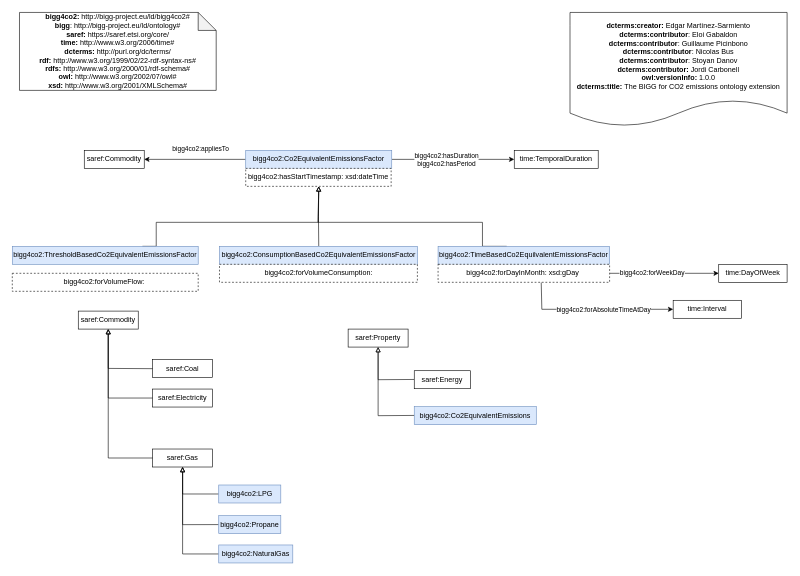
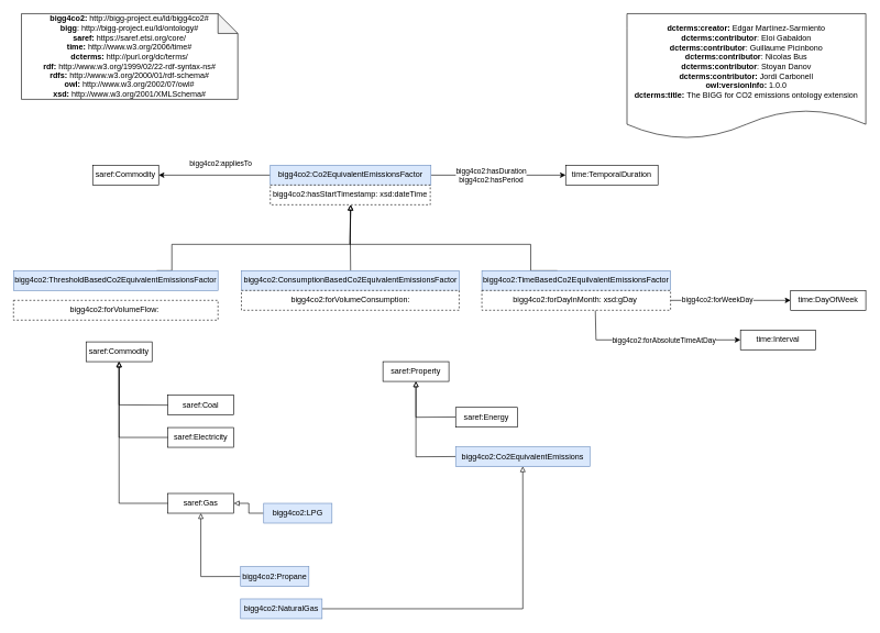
  <mxCell id="0" />
  <mxCell id="1" parent="0" />
  <mxCell id="2" value="saref:Commodity" style="rounded=0;whiteSpace=wrap;html=1;snapToPoint=1;points=[[0.1,0],[0.2,0],[0.3,0],[0.4,0],[0.5,0],[0.6,0],[0.7,0],[0.8,0],[0.9,0],[0,0.1],[0,0.3],[0,0.5],[0,0.7],[0,0.9],[0.1,1],[0.2,1],[0.3,1],[0.4,1],[0.5,1],[0.6,1],[0.7,1],[0.8,1],[0.9,1],[1,0.1],[1,0.3],[1,0.5],[1,0.7],[1,0.9]];fillColor=#FFFFFF;strokeColor=#000000;" parent="1" vertex="1"><mxGeometry x="140" y="250" width="100" height="30" as="geometry" /></mxCell>
  <mxCell id="3" style="rounded=0;orthogonalLoop=1;jettySize=auto;html=1;edgeStyle=orthogonalEdgeStyle;" parent="1" source="7" target="2" edge="1"><mxGeometry relative="1" as="geometry" /></mxCell>
  <mxCell id="4" value="bigg4co2:appliesTo" style="edgeLabel;html=1;align=center;verticalAlign=middle;resizable=0;points=[];" parent="3" connectable="0" vertex="1"><mxGeometry x="-0.097" y="-9" relative="1" as="geometry"><mxPoint y="-9" as="offset" /></mxGeometry></mxCell>
  <mxCell id="5" style="edgeStyle=orthogonalEdgeStyle;rounded=0;orthogonalLoop=1;jettySize=auto;html=1;" parent="1" source="7" target="9" edge="1"><mxGeometry relative="1" as="geometry" /></mxCell>
  <mxCell id="6" value="bigg4co2:hasDuration&lt;br&gt;bigg4co2:hasPeriod" style="edgeLabel;html=1;align=center;verticalAlign=middle;resizable=0;points=[];" parent="5" connectable="0" vertex="1"><mxGeometry x="-0.149" y="-2" relative="1" as="geometry"><mxPoint x="3" y="-2" as="offset" /></mxGeometry></mxCell>
  <mxCell id="7" value="bigg4co2:Co2EquivalentEmissionsFactor" style="rounded=0;whiteSpace=wrap;html=1;snapToPoint=1;points=[[0.1,0],[0.2,0],[0.3,0],[0.4,0],[0.5,0],[0.6,0],[0.7,0],[0.8,0],[0.9,0],[0,0.1],[0,0.3],[0,0.5],[0,0.7],[0,0.9],[0.1,1],[0.2,1],[0.3,1],[0.4,1],[0.5,1],[0.6,1],[0.7,1],[0.8,1],[0.9,1],[1,0.1],[1,0.3],[1,0.5],[1,0.7],[1,0.9]];fillColor=#dae8fc;strokeColor=#6c8ebf;" parent="1" vertex="1"><mxGeometry x="409.25" y="250" width="243.5" height="30" as="geometry" /></mxCell>
  <mxCell id="8" value="bigg4co2:hasStartTimestamp: xsd:dateTime" style="rounded=0;whiteSpace=wrap;html=1;snapToPoint=1;points=[[0.1,0],[0.2,0],[0.3,0],[0.4,0],[0.5,0],[0.6,0],[0.7,0],[0.8,0],[0.9,0],[0,0.1],[0,0.3],[0,0.5],[0,0.7],[0,0.9],[0.1,1],[0.2,1],[0.3,1],[0.4,1],[0.5,1],[0.6,1],[0.7,1],[0.8,1],[0.9,1],[1,0.1],[1,0.3],[1,0.5],[1,0.7],[1,0.9]];dashed=1;fillColor=#FFFFFF;" parent="1" vertex="1"><mxGeometry x="409.25" y="280" width="242.5" height="30" as="geometry" /></mxCell>
  <mxCell id="9" value="time:TemporalDuration" style="rounded=0;whiteSpace=wrap;html=1;snapToPoint=1;points=[[0.1,0],[0.2,0],[0.3,0],[0.4,0],[0.5,0],[0.6,0],[0.7,0],[0.8,0],[0.9,0],[0,0.1],[0,0.3],[0,0.5],[0,0.7],[0,0.9],[0.1,1],[0.2,1],[0.3,1],[0.4,1],[0.5,1],[0.6,1],[0.7,1],[0.8,1],[0.9,1],[1,0.1],[1,0.3],[1,0.5],[1,0.7],[1,0.9]];" parent="1" vertex="1"><mxGeometry x="857" y="250" width="140" height="30" as="geometry" /></mxCell>
  <mxCell id="10" style="edgeStyle=orthogonalEdgeStyle;rounded=0;orthogonalLoop=1;jettySize=auto;html=1;endArrow=block;endFill=0;" parent="1" source="11" target="8" edge="1"><mxGeometry relative="1" as="geometry"><Array as="points" /></mxGeometry></mxCell>
  <mxCell id="11" value="bigg4co2:ConsumptionBasedCo2EquivalentEmissionsFactor" style="rounded=0;whiteSpace=wrap;html=1;snapToPoint=1;points=[[0.1,0],[0.2,0],[0.3,0],[0.4,0],[0.5,0],[0.6,0],[0.7,0],[0.8,0],[0.9,0],[0,0.1],[0,0.3],[0,0.5],[0,0.7],[0,0.9],[0.1,1],[0.2,1],[0.3,1],[0.4,1],[0.5,1],[0.6,1],[0.7,1],[0.8,1],[0.9,1],[1,0.1],[1,0.3],[1,0.5],[1,0.7],[1,0.9]];fillColor=#dae8fc;strokeColor=#6c8ebf;" parent="1" vertex="1"><mxGeometry x="365.5" y="410" width="330" height="30" as="geometry" /></mxCell>
  <mxCell id="12" value="bigg4co2:forVolumeConsumption:" style="rounded=0;whiteSpace=wrap;html=1;snapToPoint=1;points=[[0.1,0],[0.2,0],[0.3,0],[0.4,0],[0.5,0],[0.6,0],[0.7,0],[0.8,0],[0.9,0],[0,0.1],[0,0.3],[0,0.5],[0,0.7],[0,0.9],[0.1,1],[0.2,1],[0.3,1],[0.4,1],[0.5,1],[0.6,1],[0.7,1],[0.8,1],[0.9,1],[1,0.1],[1,0.3],[1,0.5],[1,0.7],[1,0.9]];dashed=1;fillColor=#FFFFFF;" parent="1" vertex="1"><mxGeometry x="365.5" y="440" width="330" height="30" as="geometry" /></mxCell>
  <mxCell id="13" style="edgeStyle=orthogonalEdgeStyle;rounded=0;orthogonalLoop=1;jettySize=auto;html=1;endArrow=block;endFill=0;exitX=0.4;exitY=0;exitDx=0;exitDy=0;" parent="1" source="16" target="8" edge="1"><mxGeometry relative="1" as="geometry"><Array as="points"><mxPoint x="804" y="410" /><mxPoint x="804" y="370" /><mxPoint x="530" y="370" /></Array></mxGeometry></mxCell>
  <mxCell id="14" value="" style="edgeStyle=orthogonalEdgeStyle;rounded=0;orthogonalLoop=1;jettySize=auto;html=1;" parent="1" source="19" target="23" edge="1"><mxGeometry relative="1" as="geometry" /></mxCell>
  <mxCell id="15" value="bigg4co2:forWeekDay" style="edgeLabel;html=1;align=center;verticalAlign=middle;resizable=0;points=[];" parent="14" connectable="0" vertex="1"><mxGeometry x="-0.235" y="1" relative="1" as="geometry"><mxPoint as="offset" /></mxGeometry></mxCell>
  <mxCell id="16" value="bigg4co2:TimeBasedCo2EquilvalentEmissionsFactor" style="rounded=0;whiteSpace=wrap;html=1;snapToPoint=1;points=[[0.1,0],[0.2,0],[0.3,0],[0.4,0],[0.5,0],[0.6,0],[0.7,0],[0.8,0],[0.9,0],[0,0.1],[0,0.3],[0,0.5],[0,0.7],[0,0.9],[0.1,1],[0.2,1],[0.3,1],[0.4,1],[0.5,1],[0.6,1],[0.7,1],[0.8,1],[0.9,1],[1,0.1],[1,0.3],[1,0.5],[1,0.7],[1,0.9]];fillColor=#dae8fc;strokeColor=#6c8ebf;" parent="1" vertex="1"><mxGeometry x="730" y="410" width="286" height="30" as="geometry" /></mxCell>
  <mxCell id="17" value="" style="edgeStyle=orthogonalEdgeStyle;rounded=0;orthogonalLoop=1;jettySize=auto;html=1;" parent="1" source="19" target="24" edge="1"><mxGeometry relative="1" as="geometry"><mxPoint x="945.474" y="549.684" as="targetPoint" /><Array as="points"><mxPoint x="903" y="515" /></Array></mxGeometry></mxCell>
  <mxCell id="18" value="bigg4co2:forAbsoluteTimeAtDay" style="edgeLabel;html=1;align=center;verticalAlign=middle;resizable=0;points=[];" parent="17" connectable="0" vertex="1"><mxGeometry x="0.578" y="2" relative="1" as="geometry"><mxPoint x="-60" y="2" as="offset" /></mxGeometry></mxCell>
  <mxCell id="19" value="bigg4co2:forDayInMonth: xsd:gDay&amp;nbsp;" style="rounded=0;whiteSpace=wrap;html=1;snapToPoint=1;points=[[0.1,0],[0.2,0],[0.3,0],[0.4,0],[0.5,0],[0.6,0],[0.7,0],[0.8,0],[0.9,0],[0,0.1],[0,0.3],[0,0.5],[0,0.7],[0,0.9],[0.1,1],[0.2,1],[0.3,1],[0.4,1],[0.5,1],[0.6,1],[0.7,1],[0.8,1],[0.9,1],[1,0.1],[1,0.3],[1,0.5],[1,0.7],[1,0.9]];dashed=1;fillColor=#FFFFFF;" parent="1" vertex="1"><mxGeometry x="730" y="440" width="286" height="30" as="geometry" /></mxCell>
  <mxCell id="20" style="edgeStyle=orthogonalEdgeStyle;rounded=0;orthogonalLoop=1;jettySize=auto;html=1;endArrow=block;endFill=0;exitX=0.7;exitY=0;exitDx=0;exitDy=0;" parent="1" source="21" target="8" edge="1"><mxGeometry relative="1" as="geometry"><Array as="points"><mxPoint x="260" y="410" /><mxPoint x="260" y="370" /><mxPoint x="530" y="370" /></Array></mxGeometry></mxCell>
  <mxCell id="21" value="bigg4co2:ThresholdBasedCo2EquivalentEmissionsFactor" style="rounded=0;whiteSpace=wrap;html=1;snapToPoint=1;points=[[0.1,0],[0.2,0],[0.3,0],[0.4,0],[0.5,0],[0.6,0],[0.7,0],[0.8,0],[0.9,0],[0,0.1],[0,0.3],[0,0.5],[0,0.7],[0,0.9],[0.1,1],[0.2,1],[0.3,1],[0.4,1],[0.5,1],[0.6,1],[0.7,1],[0.8,1],[0.9,1],[1,0.1],[1,0.3],[1,0.5],[1,0.7],[1,0.9]];fillColor=#dae8fc;strokeColor=#6c8ebf;" parent="1" vertex="1"><mxGeometry x="20" y="410" width="310" height="30" as="geometry" /></mxCell>
  <mxCell id="22" value="bigg4co2:forVolumeFlow:&amp;nbsp;" style="rounded=0;whiteSpace=wrap;html=1;snapToPoint=1;points=[[0.1,0],[0.2,0],[0.3,0],[0.4,0],[0.5,0],[0.6,0],[0.7,0],[0.8,0],[0.9,0],[0,0.1],[0,0.3],[0,0.5],[0,0.7],[0,0.9],[0.1,1],[0.2,1],[0.3,1],[0.4,1],[0.5,1],[0.6,1],[0.7,1],[0.8,1],[0.9,1],[1,0.1],[1,0.3],[1,0.5],[1,0.7],[1,0.9]];dashed=1;fillColor=#FFFFFF;" parent="1" vertex="1"><mxGeometry x="20" y="455" width="310" height="30" as="geometry" /></mxCell>
  <mxCell id="23" value="time:DayOfWeek" style="rounded=0;whiteSpace=wrap;html=1;snapToPoint=1;points=[[0.1,0],[0.2,0],[0.3,0],[0.4,0],[0.5,0],[0.6,0],[0.7,0],[0.8,0],[0.9,0],[0,0.1],[0,0.3],[0,0.5],[0,0.7],[0,0.9],[0.1,1],[0.2,1],[0.3,1],[0.4,1],[0.5,1],[0.6,1],[0.7,1],[0.8,1],[0.9,1],[1,0.1],[1,0.3],[1,0.5],[1,0.7],[1,0.9]];" parent="1" vertex="1"><mxGeometry x="1197.98" y="440" width="114" height="30" as="geometry" /></mxCell>
  <mxCell id="24" value="time:Interval" style="rounded=0;whiteSpace=wrap;html=1;snapToPoint=1;points=[[0.1,0],[0.2,0],[0.3,0],[0.4,0],[0.5,0],[0.6,0],[0.7,0],[0.8,0],[0.9,0],[0,0.1],[0,0.3],[0,0.5],[0,0.7],[0,0.9],[0.1,1],[0.2,1],[0.3,1],[0.4,1],[0.5,1],[0.6,1],[0.7,1],[0.8,1],[0.9,1],[1,0.1],[1,0.3],[1,0.5],[1,0.7],[1,0.9]];" parent="1" vertex="1"><mxGeometry x="1122" y="500" width="114" height="30" as="geometry" /></mxCell>
  <mxCell id="25" value="&lt;div&gt;&lt;/div&gt;&lt;b&gt;bigg4co2:&amp;nbsp;&lt;/b&gt;http://bigg-project.eu/ld/bigg4co2#&lt;div&gt;&lt;b&gt;bigg&lt;/b&gt;: http://bigg-project.eu/ld/ontology#&lt;/div&gt;&lt;div&gt;&lt;/div&gt;&lt;b&gt;saref:&lt;/b&gt;&amp;nbsp;https://saref.etsi.org/core/&lt;br&gt;&lt;span style=&quot;border-color: var(--border-color);&quot;&gt;&lt;b style=&quot;border-color: var(--border-color);&quot;&gt;time:&amp;nbsp;&lt;/b&gt;http://www.w3.org/2006/time#&lt;br&gt;&lt;b&gt;dcterms:&lt;/b&gt;&amp;nbsp;http://purl.org/dc/terms/&lt;br&gt;&lt;div&gt;&lt;div&gt;&lt;b&gt;rdf:&amp;nbsp;&lt;/b&gt;http://www.w3.org/1999/02/22-rdf-syntax-ns#&lt;/div&gt;&lt;/div&gt;&lt;div&gt;&lt;div&gt;&lt;b&gt;rdfs:&amp;nbsp;&lt;/b&gt;http://www.w3.org/2000/01/rdf-schema#&lt;/div&gt;&lt;/div&gt;&lt;div&gt;&lt;div&gt;&lt;b&gt;owl:&lt;/b&gt;&amp;nbsp;http://www.w3.org/2002/07/owl#&lt;/div&gt;&lt;/div&gt;&lt;div&gt;&lt;b&gt;xsd:&amp;nbsp;&lt;/b&gt;http://www.w3.org/2001/XMLSchema#&lt;/div&gt;&lt;/span&gt;" style="shape=note;whiteSpace=wrap;html=1;backgroundOutline=1;darkOpacity=0.05;fillColor=#FFFFFF;" parent="1" vertex="1"><mxGeometry x="32" y="20" width="328" height="130" as="geometry" /></mxCell>
  <mxCell id="26" value="&lt;div&gt;&lt;b&gt;dcterms:creator:&lt;/b&gt;&amp;nbsp;Edgar Martínez-Sarmiento&lt;/div&gt;&lt;div&gt;&lt;div style=&quot;&quot;&gt;&lt;b&gt;dc&lt;/b&gt;&lt;b&gt;terms&lt;/b&gt;&lt;b&gt;:contributor&lt;/b&gt;:&amp;nbsp;Eloi Gabaldon&lt;/div&gt;&lt;div style=&quot;&quot;&gt;&lt;b&gt;dc&lt;/b&gt;&lt;b&gt;terms&lt;/b&gt;&lt;b&gt;:contributor&lt;/b&gt;:&amp;nbsp;Guillaume Picinbono&lt;/div&gt;&lt;div style=&quot;&quot;&gt;&lt;b&gt;dc&lt;/b&gt;&lt;b&gt;terms&lt;/b&gt;&lt;b&gt;:contributor&lt;/b&gt;:&amp;nbsp;Nicolas Bus&lt;/div&gt;&lt;div style=&quot;&quot;&gt;&lt;b&gt;dc&lt;/b&gt;&lt;b&gt;terms&lt;/b&gt;&lt;b&gt;:contributor&lt;/b&gt;:&amp;nbsp;Stoyan Danov&lt;/div&gt;&lt;div style=&quot;&quot;&gt;&lt;b&gt;dc&lt;/b&gt;&lt;b&gt;terms&lt;/b&gt;&lt;b&gt;:contributor: &lt;/b&gt;Jordi Carbonell&lt;/div&gt;&lt;/div&gt;&lt;div&gt;&lt;b&gt;owl:versionInfo:&lt;/b&gt;&amp;nbsp;1.0.0&lt;/div&gt;&lt;div&gt;&lt;b&gt;dcterms:title:&lt;/b&gt;&amp;nbsp;The BIGG for CO2 emissions ontology extension&lt;/div&gt;" style="shape=document;whiteSpace=wrap;html=1;boundedLbl=1;labelBackgroundColor=#ffffff;strokeColor=#000000;fontSize=12;fontColor=#000000;size=0.233;fillColor=#FFFFFF;align=center;" parent="1" vertex="1"><mxGeometry x="950" y="20" width="361.98" height="190" as="geometry" /></mxCell>
  <mxCell id="27" style="edgeStyle=orthogonalEdgeStyle;rounded=0;orthogonalLoop=1;jettySize=auto;html=1;endArrow=block;endFill=0;" parent="1" source="29" target="28" edge="1"><mxGeometry relative="1" as="geometry"><mxPoint x="448.25" y="638.57" as="sourcePoint" /><mxPoint x="442.25" y="578" as="targetPoint" /></mxGeometry></mxCell>
  <mxCell id="28" value="saref:Property" style="rounded=0;whiteSpace=wrap;html=1;snapToPoint=1;points=[[0.1,0],[0.2,0],[0.3,0],[0.4,0],[0.5,0],[0.6,0],[0.7,0],[0.8,0],[0.9,0],[0,0.1],[0,0.3],[0,0.5],[0,0.7],[0,0.9],[0.1,1],[0.2,1],[0.3,1],[0.4,1],[0.5,1],[0.6,1],[0.7,1],[0.8,1],[0.9,1],[1,0.1],[1,0.3],[1,0.5],[1,0.7],[1,0.9]];" parent="1" vertex="1"><mxGeometry x="580" y="548" width="100" height="30" as="geometry" /></mxCell>
  <mxCell id="29" value="saref:Energy" style="rounded=0;whiteSpace=wrap;html=1;snapToPoint=1;points=[[0.1,0],[0.2,0],[0.3,0],[0.4,0],[0.5,0],[0.6,0],[0.7,0],[0.8,0],[0.9,0],[0,0.1],[0,0.3],[0,0.5],[0,0.7],[0,0.9],[0.1,1],[0.2,1],[0.3,1],[0.4,1],[0.5,1],[0.6,1],[0.7,1],[0.8,1],[0.9,1],[1,0.1],[1,0.3],[1,0.5],[1,0.7],[1,0.9]];fillColor=#FFFFFF;strokeColor=#000000;" parent="1" vertex="1"><mxGeometry x="690.25" y="617.43" width="94" height="30" as="geometry" /></mxCell>
  <mxCell id="30" value="saref:Electricity" style="rounded=0;whiteSpace=wrap;html=1;snapToPoint=1;points=[[0.1,0],[0.2,0],[0.3,0],[0.4,0],[0.5,0],[0.6,0],[0.7,0],[0.8,0],[0.9,0],[0,0.1],[0,0.3],[0,0.5],[0,0.7],[0,0.9],[0.1,1],[0.2,1],[0.3,1],[0.4,1],[0.5,1],[0.6,1],[0.7,1],[0.8,1],[0.9,1],[1,0.1],[1,0.3],[1,0.5],[1,0.7],[1,0.9]];" parent="1" vertex="1"><mxGeometry x="254" y="648" width="100" height="30" as="geometry" /></mxCell>
  <mxCell id="31" style="edgeStyle=orthogonalEdgeStyle;rounded=0;orthogonalLoop=1;jettySize=auto;html=1;endArrow=block;endFill=0;" parent="1" source="33" target="32" edge="1"><mxGeometry relative="1" as="geometry"><mxPoint x="72.25" y="838.57" as="sourcePoint" /><mxPoint x="66.25" y="778" as="targetPoint" /></mxGeometry></mxCell>
  <mxCell id="32" value="saref:Gas" style="rounded=0;whiteSpace=wrap;html=1;snapToPoint=1;points=[[0.1,0],[0.2,0],[0.3,0],[0.4,0],[0.5,0],[0.6,0],[0.7,0],[0.8,0],[0.9,0],[0,0.1],[0,0.3],[0,0.5],[0,0.7],[0,0.9],[0.1,1],[0.2,1],[0.3,1],[0.4,1],[0.5,1],[0.6,1],[0.7,1],[0.8,1],[0.9,1],[1,0.1],[1,0.3],[1,0.5],[1,0.7],[1,0.9]];" parent="1" vertex="1"><mxGeometry x="254" y="748" width="100" height="30" as="geometry" /></mxCell>
- <mxCell id="33" value="bigg4co2:LPG" style="rounded=0;whiteSpace=wrap;html=1;snapToPoint=1;points=[[0.1,0],[0.2,0],[0.3,0],[0.4,0],[0.5,0],[0.6,0],[0.7,0],[0.8,0],[0.9,0],[0,0.1],[0,0.3],[0,0.5],[0,0.7],[0,0.9],[0.1,1],[0.2,1],[0.3,1],[0.4,1],[0.5,1],[0.6,1],[0.7,1],[0.8,1],[0.9,1],[1,0.1],[1,0.3],[1,0.5],[1,0.7],[1,0.9]];fillColor=#dae8fc;strokeColor=#6c8ebf;" parent="1" vertex="1"><mxGeometry x="364.25" y="808" width="103.5" height="30" as="geometry" /></mxCell>
- <mxCell id="34" style="edgeStyle=orthogonalEdgeStyle;rounded=0;orthogonalLoop=1;jettySize=auto;html=1;endArrow=block;endFill=0;" parent="1" source="35" target="32" edge="1"><mxGeometry relative="1" as="geometry"><mxPoint x="-57.75" y="839.14" as="sourcePoint" /><mxPoint x="173.536" y="777.999" as="targetPoint" /></mxGeometry></mxCell>
+ <mxCell id="33" value="bigg4co2:LPG" style="rounded=0;whiteSpace=wrap;html=1;snapToPoint=1;points=[[0.1,0],[0.2,0],[0.3,0],[0.4,0],[0.5,0],[0.6,0],[0.7,0],[0.8,0],[0.9,0],[0,0.1],[0,0.3],[0,0.5],[0,0.7],[0,0.9],[0.1,1],[0.2,1],[0.3,1],[0.4,1],[0.5,1],[0.6,1],[0.7,1],[0.8,1],[0.9,1],[1,0.1],[1,0.3],[1,0.5],[1,0.7],[1,0.9]];fillColor=#dae8fc;strokeColor=#6c8ebf;" parent="1" vertex="1"><mxGeometry x="399.25" y="763" width="103.5" height="30" as="geometry" /></mxCell>
+ <mxCell id="34" style="edgeStyle=orthogonalEdgeStyle;rounded=0;orthogonalLoop=1;jettySize=auto;html=1;endArrow=block;endFill=0;" parent="1" source="35" target="43" edge="1"><mxGeometry relative="1" as="geometry"><mxPoint x="-57.75" y="839.14" as="sourcePoint" /><mxPoint x="173.536" y="777.999" as="targetPoint" /></mxGeometry></mxCell>
  <mxCell id="35" value="bigg4co2:NaturalGas" style="rounded=0;whiteSpace=wrap;html=1;snapToPoint=1;points=[[0.1,0],[0.2,0],[0.3,0],[0.4,0],[0.5,0],[0.6,0],[0.7,0],[0.8,0],[0.9,0],[0,0.1],[0,0.3],[0,0.5],[0,0.7],[0,0.9],[0.1,1],[0.2,1],[0.3,1],[0.4,1],[0.5,1],[0.6,1],[0.7,1],[0.8,1],[0.9,1],[1,0.1],[1,0.3],[1,0.5],[1,0.7],[1,0.9]];fillColor=#dae8fc;strokeColor=#6c8ebf;" parent="1" vertex="1"><mxGeometry x="364.25" y="908" width="123.5" height="30" as="geometry" /></mxCell>
  <mxCell id="36" style="edgeStyle=orthogonalEdgeStyle;rounded=0;orthogonalLoop=1;jettySize=auto;html=1;endArrow=block;endFill=0;" parent="1" source="37" target="32" edge="1"><mxGeometry relative="1" as="geometry"><mxPoint x="204.25" y="839.71" as="sourcePoint" /><mxPoint x="168.25" y="808" as="targetPoint" /></mxGeometry></mxCell>
  <mxCell id="37" value="bigg4co2:Propane" style="rounded=0;whiteSpace=wrap;html=1;snapToPoint=1;points=[[0.1,0],[0.2,0],[0.3,0],[0.4,0],[0.5,0],[0.6,0],[0.7,0],[0.8,0],[0.9,0],[0,0.1],[0,0.3],[0,0.5],[0,0.7],[0,0.9],[0.1,1],[0.2,1],[0.3,1],[0.4,1],[0.5,1],[0.6,1],[0.7,1],[0.8,1],[0.9,1],[1,0.1],[1,0.3],[1,0.5],[1,0.7],[1,0.9]];fillColor=#dae8fc;strokeColor=#6c8ebf;" parent="1" vertex="1"><mxGeometry x="364.25" y="859.14" width="103.5" height="30" as="geometry" /></mxCell>
  <mxCell id="38" value="saref:Coal" style="rounded=0;whiteSpace=wrap;html=1;snapToPoint=1;points=[[0.1,0],[0.2,0],[0.3,0],[0.4,0],[0.5,0],[0.6,0],[0.7,0],[0.8,0],[0.9,0],[0,0.1],[0,0.3],[0,0.5],[0,0.7],[0,0.9],[0.1,1],[0.2,1],[0.3,1],[0.4,1],[0.5,1],[0.6,1],[0.7,1],[0.8,1],[0.9,1],[1,0.1],[1,0.3],[1,0.5],[1,0.7],[1,0.9]];" parent="1" vertex="1"><mxGeometry x="254" y="598.57" width="100" height="30" as="geometry" /></mxCell>
  <mxCell id="39" style="edgeStyle=orthogonalEdgeStyle;rounded=0;orthogonalLoop=1;jettySize=auto;html=1;endArrow=block;endFill=0;" parent="1" source="38" target="40" edge="1"><mxGeometry relative="1" as="geometry"><mxPoint x="295.286" y="547.997" as="sourcePoint" /><mxPoint x="304" y="558" as="targetPoint" /></mxGeometry></mxCell>
  <mxCell id="40" value="saref:Commodity" style="rounded=0;whiteSpace=wrap;html=1;snapToPoint=1;points=[[0.1,0],[0.2,0],[0.3,0],[0.4,0],[0.5,0],[0.6,0],[0.7,0],[0.8,0],[0.9,0],[0,0.1],[0,0.3],[0,0.5],[0,0.7],[0,0.9],[0.1,1],[0.2,1],[0.3,1],[0.4,1],[0.5,1],[0.6,1],[0.7,1],[0.8,1],[0.9,1],[1,0.1],[1,0.3],[1,0.5],[1,0.7],[1,0.9]];fillColor=#FFFFFF;strokeColor=#000000;" parent="1" vertex="1"><mxGeometry x="130" y="518" width="100" height="30" as="geometry" /></mxCell>
  <mxCell id="41" style="edgeStyle=orthogonalEdgeStyle;rounded=0;orthogonalLoop=1;jettySize=auto;html=1;endArrow=block;endFill=0;" parent="1" source="30" target="40" edge="1"><mxGeometry relative="1" as="geometry"><mxPoint x="263.821" y="623.143" as="sourcePoint" /><mxPoint x="189.536" y="557.429" as="targetPoint" /></mxGeometry></mxCell>
  <mxCell id="42" style="edgeStyle=orthogonalEdgeStyle;rounded=0;orthogonalLoop=1;jettySize=auto;html=1;endArrow=block;endFill=0;" parent="1" source="32" target="40" edge="1"><mxGeometry relative="1" as="geometry"><mxPoint x="273.821" y="633.143" as="sourcePoint" /><mxPoint x="178.25" y="538" as="targetPoint" /></mxGeometry></mxCell>
  <mxCell id="43" value="bigg4co2:Co2EquivalentEmissions" style="rounded=0;whiteSpace=wrap;html=1;snapToPoint=1;points=[[0.1,0],[0.2,0],[0.3,0],[0.4,0],[0.5,0],[0.6,0],[0.7,0],[0.8,0],[0.9,0],[0,0.1],[0,0.3],[0,0.5],[0,0.7],[0,0.9],[0.1,1],[0.2,1],[0.3,1],[0.4,1],[0.5,1],[0.6,1],[0.7,1],[0.8,1],[0.9,1],[1,0.1],[1,0.3],[1,0.5],[1,0.7],[1,0.9]];fillColor=#dae8fc;strokeColor=#6c8ebf;" parent="1" vertex="1"><mxGeometry x="690.25" y="677.43" width="203.5" height="30" as="geometry" /></mxCell>
  <mxCell id="44" style="edgeStyle=orthogonalEdgeStyle;rounded=0;orthogonalLoop=1;jettySize=auto;html=1;endArrow=block;endFill=0;" parent="1" source="43" target="28" edge="1"><mxGeometry relative="1" as="geometry"><mxPoint x="699.821" y="642.573" as="sourcePoint" /><mxPoint x="639.821" y="588.287" as="targetPoint" /></mxGeometry></mxCell>
